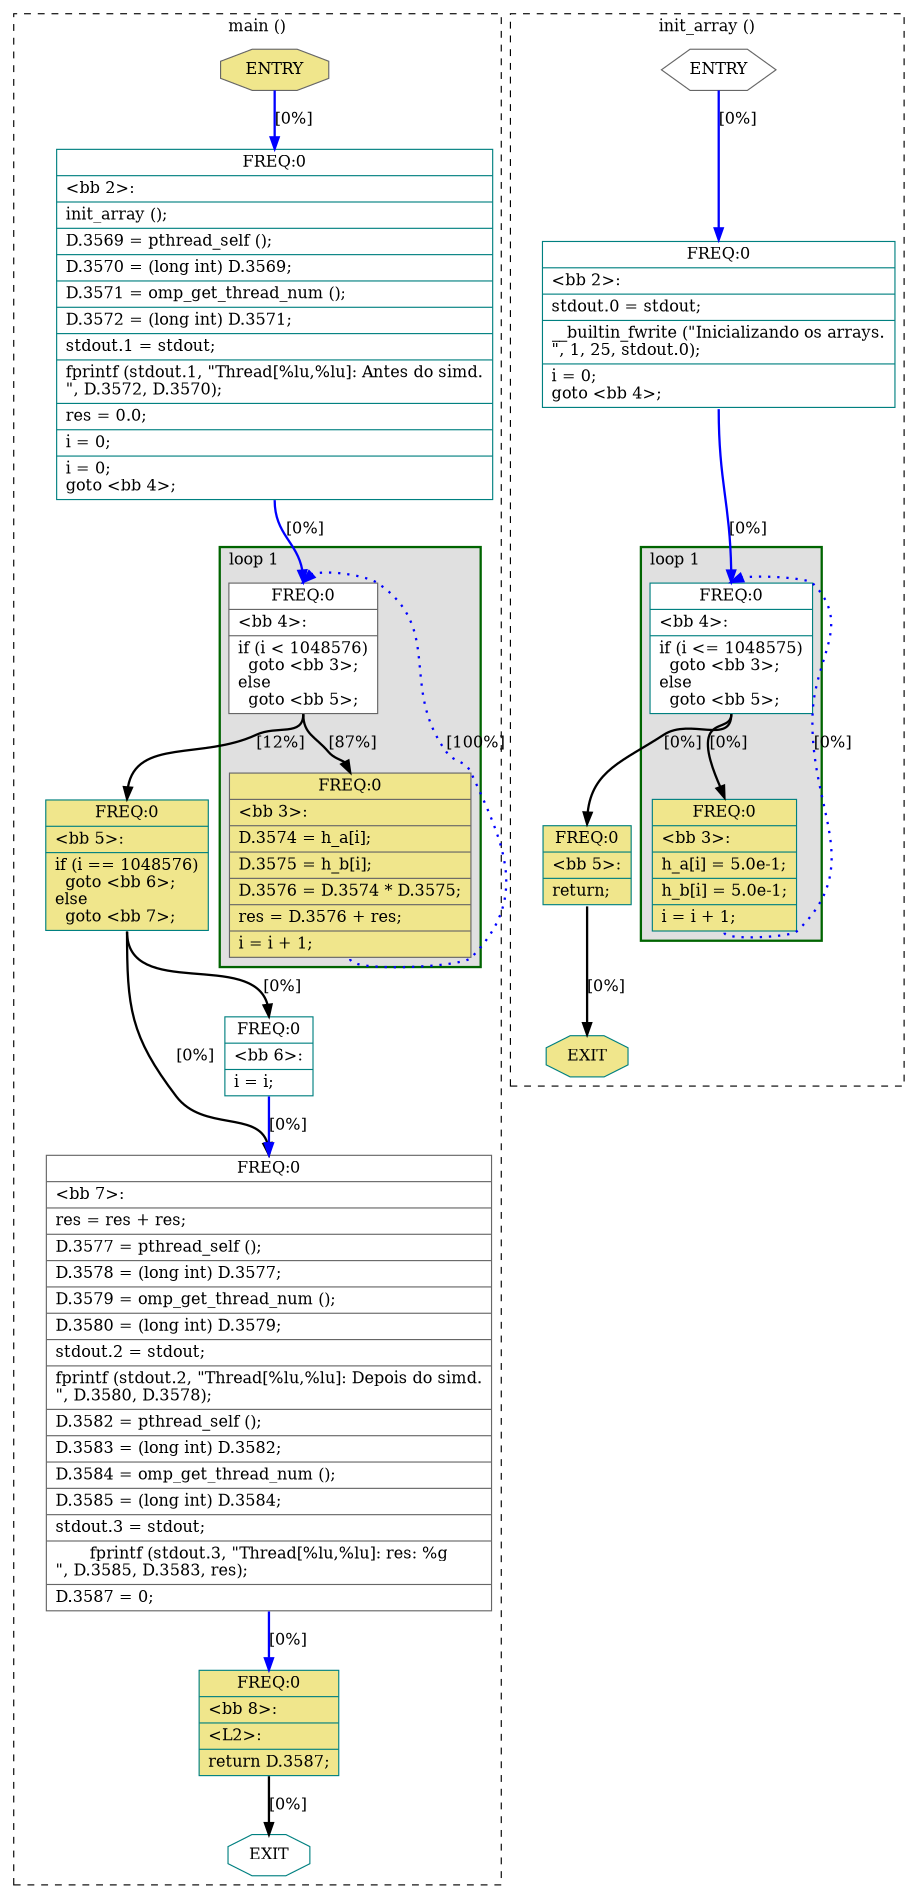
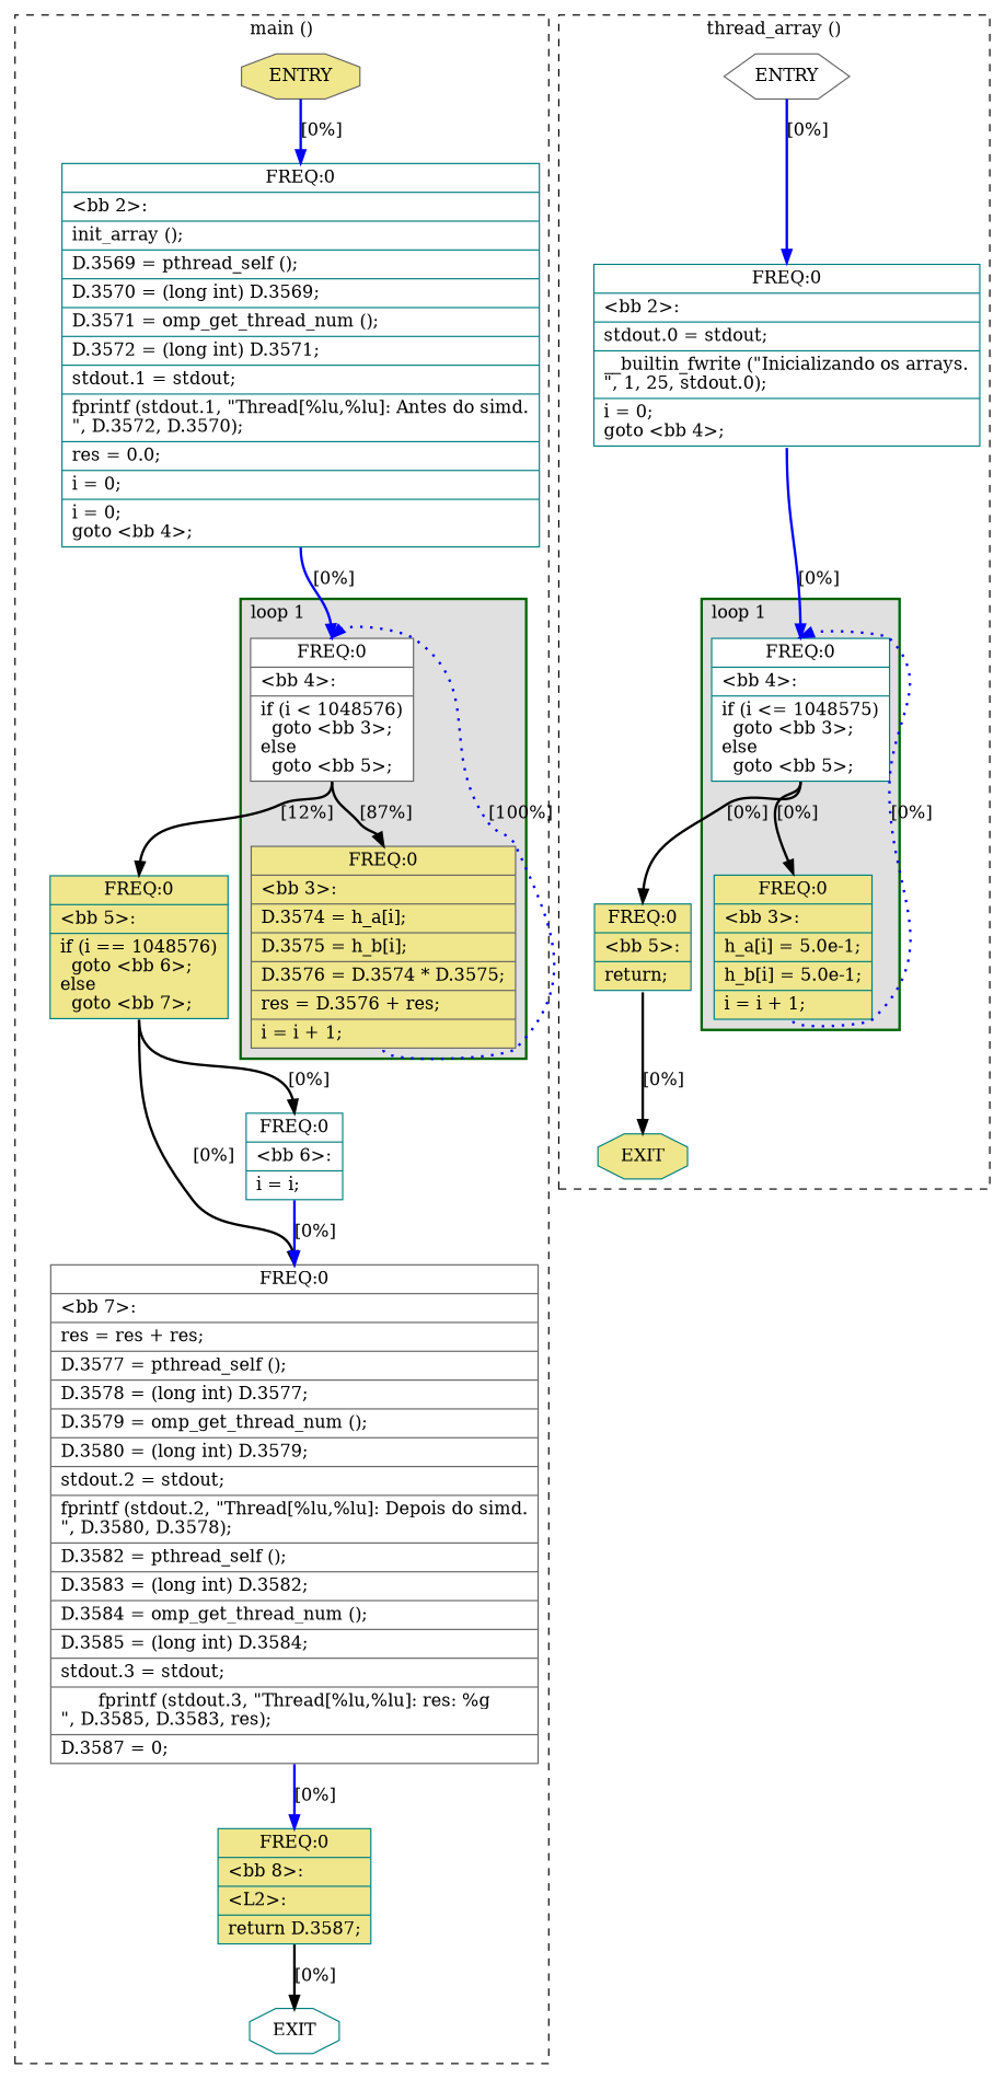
  digraph {
    node [fillcolor=white shape=record style=filled color=teal]
    edge [color=black constraint=true headport=n style="solid,bold" tailport=s weight=10]
    n1 [label="{ FREQ:0 |\<bb\ 4\>:\l|if\ (i\ \<\ 1048576)\l\ \ goto\ \<bb\ 3\>;\lelse\l\ \ goto\ \<bb\ 5\>;\l}" color=gray40]
    n2 [fillcolor=khaki label="{ FREQ:0 |\<bb\ 3\>:\l|D.3574\ =\ h_a[i];\l|D.3575\ =\ h_b[i];\l|D.3576\ =\ D.3574\ *\ D.3575;\l|res\ =\ D.3576\ +\ res;\l|i\ =\ i\ +\ 1;\l}" color=gray40]
    n3 [fillcolor=khaki label="{ FREQ:0 |\<bb\ 5\>:\l|if\ (i\ ==\ 1048576)\l\ \ goto\ \<bb\ 6\>;\lelse\l\ \ goto\ \<bb\ 7\>;\l}"]
    n4 [fillcolor=khaki label=ENTRY shape=octagon color=gray40]
    n5 [label=EXIT shape=octagon]
    n6 [label="{ FREQ:0 |\<bb\ 2\>:\l|init_array\ ();\l|D.3569\ =\ pthread_self\ ();\l|D.3570\ =\ (long\ int)\ D.3569;\l|D.3571\ =\ omp_get_thread_num\ ();\l|D.3572\ =\ (long\ int)\ D.3571;\l|stdout.1\ =\ stdout;\l|fprintf\ (stdout.1,\ \"Thread[%lu,%lu]:\ Antes\ do\ simd.\n\",\ D.3572,\ D.3570);\l|res\ =\ 0.0;\l|i\ =\ 0;\l|i\ =\ 0;\lgoto\ \<bb\ 4\>;\l}"]
    n7 [label="{ FREQ:0 |\<bb\ 6\>:\l|i\ =\ i;\l}"]
    n8 [label="{ FREQ:0 |\<bb\ 7\>:\l|res\ =\ res\ +\ res;\l|D.3577\ =\ pthread_self\ ();\l|D.3578\ =\ (long\ int)\ D.3577;\l|D.3579\ =\ omp_get_thread_num\ ();\l|D.3580\ =\ (long\ int)\ D.3579;\l|stdout.2\ =\ stdout;\l|fprintf\ (stdout.2,\ \"Thread[%lu,%lu]:\ Depois\ do\ simd.\n\",\ D.3580,\ D.3578);\l|D.3582\ =\ pthread_self\ ();\l|D.3583\ =\ (long\ int)\ D.3582;\l|D.3584\ =\ omp_get_thread_num\ ();\l|D.3585\ =\ (long\ int)\ D.3584;\l|stdout.3\ =\ stdout;\l|fprintf\ (stdout.3,\ \"Thread[%lu,%lu]:\ res:\ %g\n\",\ D.3585,\ D.3583,\ res);\l|D.3587\ =\ 0;\l}" color=gray40]
    n9 [fillcolor=khaki label="{ FREQ:0 |\<bb\ 8\>:\l|\<L2\>:\l|return\ D.3587;\l}"]
    n10 [label="{ FREQ:0 |\<bb\ 4\>:\l|if\ (i\ \<=\ 1048575)\l\ \ goto\ \<bb\ 3\>;\lelse\l\ \ goto\ \<bb\ 5\>;\l}"]
    n11 [fillcolor=khaki label="{ FREQ:0 |\<bb\ 3\>:\l|h_a[i]\ =\ 5.0e-1;\l|h_b[i]\ =\ 5.0e-1;\l|i\ =\ i\ +\ 1;\l}"]
    n12 [fillcolor=khaki label="{ FREQ:0 |\<bb\ 5\>:\l|return;\l}"]
    n13 [label=ENTRY shape=hexagon color=gray40]
    n14 [fillcolor=khaki label=EXIT shape=octagon]
    n15 [label="{ FREQ:0 |\<bb\ 2\>:\l|stdout.0\ =\ stdout;\l|__builtin_fwrite\ (\"Inicializando\ os\ arrays.\n\",\ 1,\ 25,\ stdout.0);\l|i\ =\ 0;\lgoto\ \<bb\ 4\>;\l}"]
    subgraph cluster_1 {
      color=black
      label="main ()"
      style=dashed
      n3
      n4
      n5
      n6
      n7
      n8
      n9
      subgraph cluster_2 {
        color=darkgreen
        fillcolor=grey88
        label="loop 1"
        labeljust=l
        penwidth=2
        style=filled
        n1
        n2
      }
    }
    subgraph cluster_3 {
      color=black
-     label="init_array ()"
+     label="thread_array ()"
      style=dashed
      n12
      n13
      n14
      n15
      subgraph cluster_4 {
        color=darkgreen
        fillcolor=grey88
        label="loop 1"
        labeljust=l
        penwidth=2
        style=filled
        n10
        n11
      }
    }
    n1 -> n2 [label="[87%]"]
    n1 -> n3 [label="[12%]"]
    n2 -> n1 [color=blue constraint=false label="[100%]" style="dotted,bold"]
    n3 -> n7 [label="[0%]"]
    n3 -> n8 [label="[0%]"]
    n4 -> n5 [style=invis color="" weight=""]
    n4 -> n6 [color=blue label="[0%]" weight=100]
    n6 -> n1 [color=blue label="[0%]" weight=100]
    n7 -> n8 [color=blue label="[0%]" weight=100]
    n8 -> n9 [color=blue label="[0%]" weight=100]
    n9 -> n5 [label="[0%]"]
    n10 -> n11 [label="[0%]"]
    n10 -> n12 [label="[0%]"]
    n11 -> n10 [color=blue constraint=false label="[0%]" style="dotted,bold"]
    n12 -> n14 [label="[0%]"]
    n13 -> n14 [style=invis color="" weight=""]
    n13 -> n15 [color=blue label="[0%]" weight=100]
    n15 -> n10 [color=blue label="[0%]" weight=100]
  }
